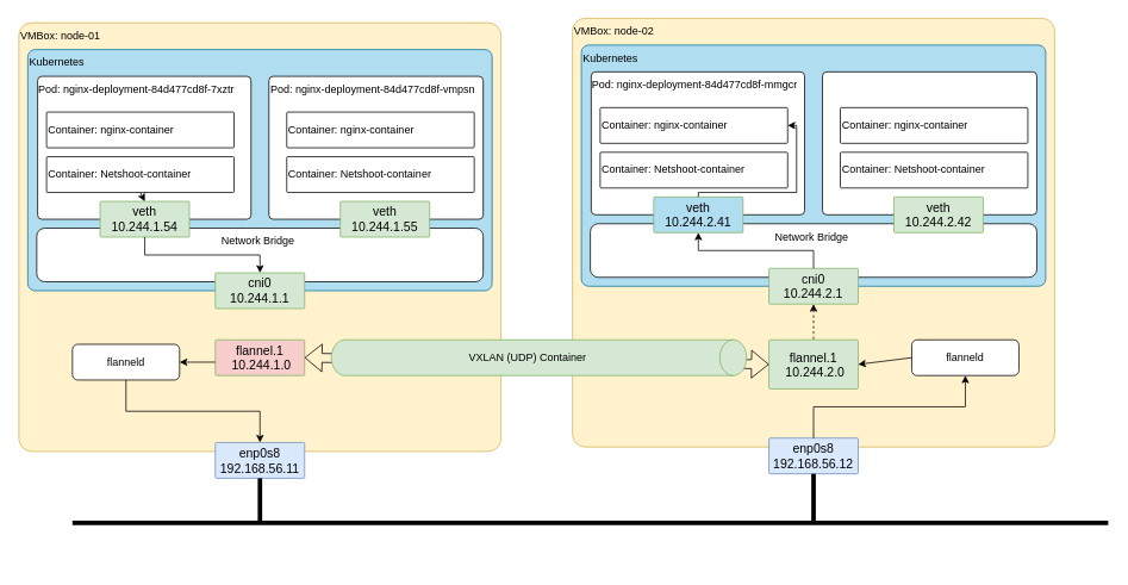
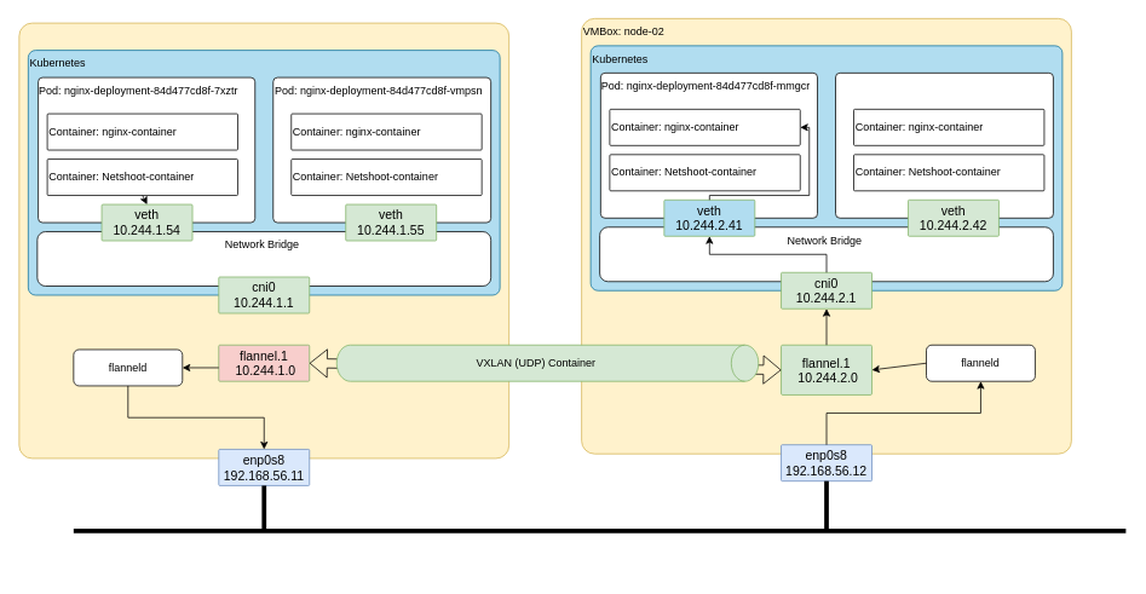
  <mxCell id="0" />
  <mxCell id="1" parent="0" />
  <mxCell id="2" value="" style="rounded=1;whiteSpace=wrap;html=1;fontSize=24;fillColor=#fff2cc;strokeColor=#d6b656;arcSize=3;" parent="1" vertex="1"><mxGeometry x="20" y="25" width="540" height="480" as="geometry" /></mxCell>
  <mxCell id="3" value="" style="rounded=1;whiteSpace=wrap;html=1;fillColor=#b1ddf0;strokeColor=#10739e;arcSize=3;" parent="1" vertex="1"><mxGeometry x="30" y="55" width="520" height="270" as="geometry" /></mxCell>
  <mxCell id="4" value="enp0s8&lt;br style=&quot;font-size: 14px;&quot;&gt;192.168.56.11" style="rounded=1;whiteSpace=wrap;html=1;fillColor=#dae8fc;strokeColor=#6c8ebf;fontSize=14;arcSize=3;" parent="1" vertex="1"><mxGeometry x="240" y="495" width="100" height="40" as="geometry" /></mxCell>
  <mxCell id="5" value="" style="rounded=1;whiteSpace=wrap;html=1;arcSize=3;" parent="1" vertex="1"><mxGeometry x="41" y="85" width="239" height="160" as="geometry" /></mxCell>
- <mxCell id="6" value="VMBox: node-01" style="text;html=1;strokeColor=none;fillColor=none;align=left;verticalAlign=middle;whiteSpace=wrap;rounded=0;" parent="1" vertex="1"><mxGeometry x="20" y="25" width="540" height="30" as="geometry" /></mxCell>
  <mxCell id="7" value="Kubernetes" style="text;html=1;strokeColor=none;fillColor=none;align=left;verticalAlign=middle;whiteSpace=wrap;rounded=0;" parent="1" vertex="1"><mxGeometry x="30" y="55" width="520" height="30" as="geometry" /></mxCell>
  <mxCell id="8" value="Pod: nginx-deployment-84d477cd8f-7xztr" style="text;html=1;strokeColor=none;fillColor=none;align=left;verticalAlign=middle;whiteSpace=wrap;rounded=0;" parent="1" vertex="1"><mxGeometry x="40" y="85" width="240" height="30" as="geometry" /></mxCell>
  <mxCell id="9" value="" style="rounded=1;whiteSpace=wrap;html=1;arcSize=3;" parent="1" vertex="1"><mxGeometry x="51" y="125" width="210" height="40" as="geometry" /></mxCell>
  <mxCell id="10" value="Container: nginx-container" style="text;html=1;strokeColor=none;fillColor=none;align=left;verticalAlign=middle;whiteSpace=wrap;rounded=0;" parent="1" vertex="1"><mxGeometry x="51" y="125" width="210" height="40" as="geometry" /></mxCell>
  <mxCell id="11" value="" style="rounded=1;whiteSpace=wrap;html=1;arcSize=3;" parent="1" vertex="1"><mxGeometry x="51" y="175" width="210" height="40" as="geometry" /></mxCell>
  <mxCell id="12" value="Container: Netshoot-container" style="text;html=1;strokeColor=none;fillColor=none;align=left;verticalAlign=middle;whiteSpace=wrap;rounded=0;" parent="1" vertex="1"><mxGeometry x="51" y="175" width="210" height="40" as="geometry" /></mxCell>
  <mxCell id="13" value="" style="rounded=1;whiteSpace=wrap;html=1;arcSize=3;" vertex="1" parent="1"><mxGeometry x="300" y="85" width="240" height="160" as="geometry" /></mxCell>
  <mxCell id="14" value="" style="rounded=1;whiteSpace=wrap;html=1;arcSize=3;" vertex="1" parent="1"><mxGeometry x="320" y="125" width="210" height="40" as="geometry" /></mxCell>
  <mxCell id="15" value="Container: nginx-container" style="text;html=1;strokeColor=none;fillColor=none;align=left;verticalAlign=middle;whiteSpace=wrap;rounded=0;" vertex="1" parent="1"><mxGeometry x="320" y="125" width="210" height="40" as="geometry" /></mxCell>
  <mxCell id="16" value="" style="rounded=1;whiteSpace=wrap;html=1;arcSize=3;" vertex="1" parent="1"><mxGeometry x="320" y="175" width="210" height="40" as="geometry" /></mxCell>
  <mxCell id="17" value="Container: Netshoot-container" style="text;html=1;strokeColor=none;fillColor=none;align=left;verticalAlign=middle;whiteSpace=wrap;rounded=0;" vertex="1" parent="1"><mxGeometry x="320" y="175" width="210" height="40" as="geometry" /></mxCell>
  <mxCell id="18" value="Pod: nginx-deployment-84d477cd8f-vmpsn" style="text;html=1;strokeColor=none;fillColor=none;align=left;verticalAlign=middle;whiteSpace=wrap;rounded=0;" vertex="1" parent="1"><mxGeometry x="300" y="85" width="240" height="30" as="geometry" /></mxCell>
  <mxCell id="19" value="" style="rounded=1;whiteSpace=wrap;html=1;" vertex="1" parent="1"><mxGeometry x="40" y="255" width="500" height="60" as="geometry" /></mxCell>
  <mxCell id="20" value="veth&lt;br style=&quot;font-size: 14px;&quot;&gt;10.244.1.55" style="rounded=1;whiteSpace=wrap;html=1;fillColor=#d5e8d4;strokeColor=#82b366;fontSize=14;arcSize=3;" vertex="1" parent="1"><mxGeometry x="380" y="225" width="100" height="40" as="geometry" /></mxCell>
  <mxCell id="21" value="veth&lt;br style=&quot;font-size: 14px;&quot;&gt;10.244.1.54" style="rounded=1;whiteSpace=wrap;html=1;fillColor=#d5e8d4;strokeColor=#82b366;fontSize=14;arcSize=3;" vertex="1" parent="1"><mxGeometry x="111" y="225" width="100" height="40" as="geometry" /></mxCell>
  <mxCell id="22" value="cni0&lt;br style=&quot;font-size: 14px;&quot;&gt;10.244.1.1" style="rounded=1;whiteSpace=wrap;html=1;fillColor=#d5e8d4;strokeColor=#82b366;fontSize=14;arcSize=3;" parent="1" vertex="1"><mxGeometry x="240" y="305" width="100" height="40" as="geometry" /></mxCell>
  <mxCell id="23" value="Network Bridge" style="text;html=1;strokeColor=none;fillColor=none;align=center;verticalAlign=middle;whiteSpace=wrap;rounded=0;" vertex="1" parent="1"><mxGeometry x="63" y="255" width="450" height="30" as="geometry" /></mxCell>
  <mxCell id="24" value="flannel.1&lt;br style=&quot;font-size: 14px;&quot;&gt;&amp;nbsp;10.244.1.0" style="rounded=1;whiteSpace=wrap;html=1;fillColor=#f8cecc;strokeColor=#82b366;fontSize=14;arcSize=3;" vertex="1" parent="1"><mxGeometry x="240" y="380" width="100" height="40" as="geometry" /></mxCell>
  <mxCell id="25" value="flanneld" style="rounded=1;whiteSpace=wrap;html=1;" vertex="1" parent="1"><mxGeometry x="80" y="385" width="120" height="40" as="geometry" /></mxCell>
- <mxCell id="26" value="" style="endArrow=classic;html=1;rounded=0;exitX=0.5;exitY=1;exitDx=0;exitDy=0;entryX=0.5;entryY=0;entryDx=0;entryDy=0;edgeStyle=orthogonalEdgeStyle;" edge="1" parent="1" source="21" target="22"><mxGeometry width="50" height="50" relative="1" as="geometry"><mxPoint x="340" y="395" as="sourcePoint" /><mxPoint x="390" y="345" as="targetPoint" /></mxGeometry></mxCell>
  <mxCell id="27" value="" style="endArrow=classic;html=1;rounded=0;entryX=1;entryY=0.5;entryDx=0;entryDy=0;" edge="1" parent="1" target="25"><mxGeometry width="50" height="50" relative="1" as="geometry"><mxPoint x="240" y="405" as="sourcePoint" /><mxPoint x="390" y="345" as="targetPoint" /></mxGeometry></mxCell>
  <mxCell id="28" value="" style="endArrow=classic;html=1;rounded=0;exitX=0.5;exitY=1;exitDx=0;exitDy=0;entryX=0.5;entryY=0;entryDx=0;entryDy=0;edgeStyle=orthogonalEdgeStyle;" edge="1" parent="1" source="25" target="4"><mxGeometry width="50" height="50" relative="1" as="geometry"><mxPoint x="340" y="395" as="sourcePoint" /><mxPoint x="390" y="345" as="targetPoint" /></mxGeometry></mxCell>
  <mxCell id="29" value="" style="endArrow=classic;html=1;rounded=0;exitX=0.5;exitY=1;exitDx=0;exitDy=0;entryX=0.5;entryY=0;entryDx=0;entryDy=0;" edge="1" parent="1" source="12" target="21"><mxGeometry width="50" height="50" relative="1" as="geometry"><mxPoint x="340" y="395" as="sourcePoint" /><mxPoint x="390" y="345" as="targetPoint" /></mxGeometry></mxCell>
  <mxCell id="30" value="" style="rounded=1;whiteSpace=wrap;html=1;fontSize=24;fillColor=#fff2cc;strokeColor=#d6b656;arcSize=3;" vertex="1" parent="1"><mxGeometry x="640" y="20" width="540" height="480" as="geometry" /></mxCell>
  <mxCell id="31" value="" style="rounded=1;whiteSpace=wrap;html=1;fillColor=#b1ddf0;strokeColor=#10739e;arcSize=3;" vertex="1" parent="1"><mxGeometry x="650" y="50" width="520" height="270" as="geometry" /></mxCell>
  <mxCell id="32" value="enp0s8&lt;br style=&quot;font-size: 14px;&quot;&gt;192.168.56.12" style="rounded=1;whiteSpace=wrap;html=1;fillColor=#dae8fc;strokeColor=#6c8ebf;fontSize=14;arcSize=3;" vertex="1" parent="1"><mxGeometry x="860" y="490" width="100" height="40" as="geometry" /></mxCell>
  <mxCell id="33" value="" style="rounded=1;whiteSpace=wrap;html=1;arcSize=3;" vertex="1" parent="1"><mxGeometry x="661" y="80" width="239" height="160" as="geometry" /></mxCell>
  <mxCell id="34" value="VMBox: node-02" style="text;html=1;strokeColor=none;fillColor=none;align=left;verticalAlign=middle;whiteSpace=wrap;rounded=0;" vertex="1" parent="1"><mxGeometry x="640" y="20" width="540" height="30" as="geometry" /></mxCell>
  <mxCell id="35" value="Kubernetes" style="text;html=1;strokeColor=none;fillColor=none;align=left;verticalAlign=middle;whiteSpace=wrap;rounded=0;" vertex="1" parent="1"><mxGeometry x="650" y="50" width="520" height="30" as="geometry" /></mxCell>
  <mxCell id="36" value="Pod: nginx-deployment-84d477cd8f-mmgcr" style="text;html=1;strokeColor=none;fillColor=none;align=left;verticalAlign=middle;whiteSpace=wrap;rounded=0;" vertex="1" parent="1"><mxGeometry x="660" y="80" width="240" height="30" as="geometry" /></mxCell>
  <mxCell id="37" value="" style="rounded=1;whiteSpace=wrap;html=1;arcSize=3;" vertex="1" parent="1"><mxGeometry x="671" y="120" width="210" height="40" as="geometry" /></mxCell>
  <mxCell id="38" value="Container: nginx-container" style="text;html=1;strokeColor=none;fillColor=none;align=left;verticalAlign=middle;whiteSpace=wrap;rounded=0;" vertex="1" parent="1"><mxGeometry x="671" y="120" width="210" height="40" as="geometry" /></mxCell>
  <mxCell id="39" value="" style="rounded=1;whiteSpace=wrap;html=1;arcSize=3;" vertex="1" parent="1"><mxGeometry x="671" y="170" width="210" height="40" as="geometry" /></mxCell>
  <mxCell id="40" value="Container: Netshoot-container" style="text;html=1;strokeColor=none;fillColor=none;align=left;verticalAlign=middle;whiteSpace=wrap;rounded=0;" vertex="1" parent="1"><mxGeometry x="671" y="170" width="210" height="40" as="geometry" /></mxCell>
  <mxCell id="41" value="" style="rounded=1;whiteSpace=wrap;html=1;arcSize=3;" vertex="1" parent="1"><mxGeometry x="920" y="80" width="240" height="160" as="geometry" /></mxCell>
  <mxCell id="42" value="" style="rounded=1;whiteSpace=wrap;html=1;arcSize=3;" vertex="1" parent="1"><mxGeometry x="940" y="120" width="210" height="40" as="geometry" /></mxCell>
  <mxCell id="43" value="Container: nginx-container" style="text;html=1;strokeColor=none;fillColor=none;align=left;verticalAlign=middle;whiteSpace=wrap;rounded=0;" vertex="1" parent="1"><mxGeometry x="940" y="120" width="210" height="40" as="geometry" /></mxCell>
  <mxCell id="44" value="" style="rounded=1;whiteSpace=wrap;html=1;arcSize=3;" vertex="1" parent="1"><mxGeometry x="940" y="170" width="210" height="40" as="geometry" /></mxCell>
  <mxCell id="45" value="Container: Netshoot-container" style="text;html=1;strokeColor=none;fillColor=none;align=left;verticalAlign=middle;whiteSpace=wrap;rounded=0;" vertex="1" parent="1"><mxGeometry x="940" y="170" width="210" height="40" as="geometry" /></mxCell>
  <mxCell id="46" value="" style="rounded=1;whiteSpace=wrap;html=1;" vertex="1" parent="1"><mxGeometry x="660" y="250" width="500" height="60" as="geometry" /></mxCell>
  <mxCell id="47" value="veth&lt;br style=&quot;font-size: 14px;&quot;&gt;10.244.2.42" style="rounded=1;whiteSpace=wrap;html=1;fillColor=#d5e8d4;strokeColor=#82b366;fontSize=14;arcSize=3;" vertex="1" parent="1"><mxGeometry x="1000" y="220" width="100" height="40" as="geometry" /></mxCell>
  <mxCell id="48" value="veth&lt;br style=&quot;font-size: 14px;&quot;&gt;10.244.2.41" style="rounded=1;whiteSpace=wrap;html=1;fillColor=#b1ddf0;strokeColor=#82b366;fontSize=14;arcSize=3;" vertex="1" parent="1"><mxGeometry x="731" y="220" width="100" height="40" as="geometry" /></mxCell>
  <mxCell id="49" value="cni0&lt;br style=&quot;font-size: 14px;&quot;&gt;10.244.2.1" style="rounded=1;whiteSpace=wrap;html=1;fillColor=#d5e8d4;strokeColor=#82b366;fontSize=14;arcSize=3;" vertex="1" parent="1"><mxGeometry x="860" y="300" width="100" height="40" as="geometry" /></mxCell>
  <mxCell id="50" value="Network Bridge" style="text;html=1;strokeColor=none;fillColor=none;align=center;verticalAlign=middle;whiteSpace=wrap;rounded=0;" vertex="1" parent="1"><mxGeometry x="683" y="250" width="450" height="30" as="geometry" /></mxCell>
  <mxCell id="51" value="flannel.1&lt;br style=&quot;font-size: 14px;&quot;&gt;&amp;nbsp;10.244.2.0" style="rounded=1;whiteSpace=wrap;html=1;fillColor=#d5e8d4;strokeColor=#82b366;fontSize=14;arcSize=3;" vertex="1" parent="1"><mxGeometry x="860" y="380" width="100" height="55" as="geometry" /></mxCell>
  <mxCell id="52" value="flanneld" style="rounded=1;whiteSpace=wrap;html=1;" vertex="1" parent="1"><mxGeometry x="1020" y="380" width="120" height="40" as="geometry" /></mxCell>
  <mxCell id="53" value="" style="endArrow=none;html=1;rounded=0;exitX=0.5;exitY=1;exitDx=0;exitDy=0;entryX=0.5;entryY=0;entryDx=0;entryDy=0;edgeStyle=orthogonalEdgeStyle;startArrow=classic;startFill=1;endFill=0;" edge="1" parent="1" source="48" target="49"><mxGeometry width="50" height="50" relative="1" as="geometry"><mxPoint x="960" y="390" as="sourcePoint" /><mxPoint x="1010" y="340" as="targetPoint" /></mxGeometry></mxCell>
- <mxCell id="54" value="" style="endArrow=none;html=1;rounded=0;exitX=0.5;exitY=1;exitDx=0;exitDy=0;startArrow=classic;startFill=1;endFill=0;dashed=1;" edge="1" parent="1" source="49" target="51"><mxGeometry width="50" height="50" relative="1" as="geometry"><mxPoint x="960" y="390" as="sourcePoint" /><mxPoint x="1010" y="340" as="targetPoint" /></mxGeometry></mxCell>
+ <mxCell id="54" value="" style="endArrow=none;html=1;rounded=0;exitX=0.5;exitY=1;exitDx=0;exitDy=0;startArrow=classic;startFill=1;endFill=0;" edge="1" parent="1" source="49" target="51"><mxGeometry width="50" height="50" relative="1" as="geometry"><mxPoint x="960" y="390" as="sourcePoint" /><mxPoint x="1010" y="340" as="targetPoint" /></mxGeometry></mxCell>
  <mxCell id="55" value="" style="endArrow=none;html=1;rounded=0;exitX=1;exitY=0.5;exitDx=0;exitDy=0;entryX=0;entryY=0.5;entryDx=0;entryDy=0;startArrow=classic;startFill=1;endFill=0;" edge="1" parent="1" source="51" target="52"><mxGeometry width="50" height="50" relative="1" as="geometry"><mxPoint x="960" y="390" as="sourcePoint" /><mxPoint x="1010" y="340" as="targetPoint" /></mxGeometry></mxCell>
  <mxCell id="56" value="" style="endArrow=none;html=1;rounded=0;exitX=0.5;exitY=1;exitDx=0;exitDy=0;entryX=0.5;entryY=0;entryDx=0;entryDy=0;edgeStyle=orthogonalEdgeStyle;startArrow=classic;startFill=1;endFill=0;" edge="1" parent="1" source="52" target="32"><mxGeometry width="50" height="50" relative="1" as="geometry"><mxPoint x="960" y="390" as="sourcePoint" /><mxPoint x="1010" y="340" as="targetPoint" /></mxGeometry></mxCell>
  <mxCell id="57" value="" style="endArrow=none;html=1;rounded=0;exitX=1;exitY=0.5;exitDx=0;exitDy=0;entryX=0.5;entryY=0;entryDx=0;entryDy=0;startArrow=classic;startFill=1;endFill=0;edgeStyle=orthogonalEdgeStyle;" edge="1" parent="1" source="38" target="48"><mxGeometry width="50" height="50" relative="1" as="geometry"><mxPoint x="960" y="390" as="sourcePoint" /><mxPoint x="1010" y="340" as="targetPoint" /><Array as="points"><mxPoint x="891" y="140" /><mxPoint x="891" y="215" /><mxPoint x="781" y="215" /></Array></mxGeometry></mxCell>
  <mxCell id="58" value="" style="endArrow=none;html=1;rounded=0;strokeWidth=5;" edge="1" parent="1"><mxGeometry width="50" height="50" relative="1" as="geometry"><mxPoint x="80" y="585" as="sourcePoint" /><mxPoint x="1240" y="585" as="targetPoint" /></mxGeometry></mxCell>
  <mxCell id="59" value="" style="endArrow=none;html=1;rounded=0;strokeWidth=5;exitX=0.5;exitY=1;exitDx=0;exitDy=0;" edge="1" parent="1" source="4"><mxGeometry width="50" height="50" relative="1" as="geometry"><mxPoint x="600" y="395" as="sourcePoint" /><mxPoint x="290" y="585" as="targetPoint" /></mxGeometry></mxCell>
  <mxCell id="60" value="" style="endArrow=none;html=1;rounded=0;strokeWidth=5;exitX=0.5;exitY=1;exitDx=0;exitDy=0;" edge="1" parent="1" source="32"><mxGeometry width="50" height="50" relative="1" as="geometry"><mxPoint x="300" y="545" as="sourcePoint" /><mxPoint x="910" y="585" as="targetPoint" /></mxGeometry></mxCell>
  <mxCell id="61" value="" style="shape=flexArrow;endArrow=classic;startArrow=classic;html=1;rounded=0;strokeWidth=1;entryX=0;entryY=0.5;entryDx=0;entryDy=0;exitX=1;exitY=0.5;exitDx=0;exitDy=0;" edge="1" parent="1" source="24" target="51"><mxGeometry width="100" height="100" relative="1" as="geometry"><mxPoint x="390" y="400" as="sourcePoint" /><mxPoint x="490" y="300" as="targetPoint" /></mxGeometry></mxCell>
  <mxCell id="62" value="" style="shape=cylinder3;whiteSpace=wrap;html=1;boundedLbl=1;backgroundOutline=1;size=15;rotation=90;fillColor=#d5e8d4;strokeColor=#82b366;" vertex="1" parent="1"><mxGeometry x="582.5" y="167.5" width="40" height="465" as="geometry" /></mxCell>
  <mxCell id="63" value="VXLAN (UDP) Container" style="text;html=1;strokeColor=none;fillColor=none;align=center;verticalAlign=middle;whiteSpace=wrap;rounded=0;" vertex="1" parent="1"><mxGeometry x="390" y="385" width="400" height="30" as="geometry" /></mxCell>
